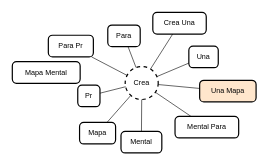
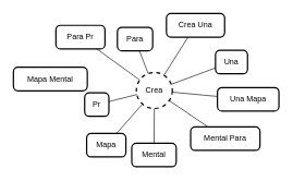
  <mxCell id="0" />
  <mxCell id="1" parent="0" />
  <mxCell id="2" value="Crea" style="ellipse;aspect=fixed;strokeWidth=2;whiteSpace=wrap;dashed=1;" vertex="1" parent="1"><mxGeometry x="208" y="110" width="55" height="55" as="geometry" /></mxCell>
- <mxCell id="3" value="Una" style="rounded=1;absoluteArcSize=1;arcSize=14;whiteSpace=wrap;strokeWidth=2;" vertex="1" parent="1"><mxGeometry x="314" y="76" width="49" height="36" as="geometry" /></mxCell>
+ <mxCell id="3" value="Una" style="rounded=1;absoluteArcSize=1;arcSize=14;whiteSpace=wrap;strokeWidth=2;" vertex="1" parent="1"><mxGeometry x="329" y="76" width="49" height="36" as="geometry" /></mxCell>
  <mxCell id="4" value="Mapa" style="rounded=1;absoluteArcSize=1;arcSize=14;whiteSpace=wrap;strokeWidth=2;" vertex="1" parent="1"><mxGeometry x="132" y="203" width="60" height="36" as="geometry" /></mxCell>
  <mxCell id="5" value="Mental" style="rounded=1;absoluteArcSize=1;arcSize=14;whiteSpace=wrap;strokeWidth=2;" vertex="1" parent="1"><mxGeometry x="201" y="218" width="68" height="36" as="geometry" /></mxCell>
  <mxCell id="6" value="Para" style="rounded=1;absoluteArcSize=1;arcSize=14;whiteSpace=wrap;strokeWidth=2;" vertex="1" parent="1"><mxGeometry x="179" y="41" width="54" height="36" as="geometry" /></mxCell>
  <mxCell id="7" value="Pr" style="rounded=1;absoluteArcSize=1;arcSize=14;whiteSpace=wrap;strokeWidth=2;" vertex="1" parent="1"><mxGeometry x="129" y="141" width="37" height="36" as="geometry" /></mxCell>
  <mxCell id="8" value="Crea     Una" style="rounded=1;absoluteArcSize=1;arcSize=14;whiteSpace=wrap;strokeWidth=2;" vertex="1" parent="1"><mxGeometry x="254" y="20" width="89" height="36" as="geometry" /></mxCell>
- <mxCell id="9" value="Una     Mapa" style="rounded=1;absoluteArcSize=1;arcSize=14;whiteSpace=wrap;strokeWidth=2;fillColor=#ffe6cc;" vertex="1" parent="1"><mxGeometry x="332" y="133" width="94" height="36" as="geometry" /></mxCell>
+ <mxCell id="9" value="Una     Mapa" style="rounded=1;absoluteArcSize=1;arcSize=14;whiteSpace=wrap;strokeWidth=2;" vertex="1" parent="1"><mxGeometry x="332" y="133" width="94" height="36" as="geometry" /></mxCell>
  <mxCell id="10" value="Mapa     Mental" style="rounded=1;absoluteArcSize=1;arcSize=14;whiteSpace=wrap;strokeWidth=2;" vertex="1" parent="1"><mxGeometry x="20" y="102" width="113" height="36" as="geometry" /></mxCell>
  <mxCell id="11" value="Mental     Para" style="rounded=1;absoluteArcSize=1;arcSize=14;whiteSpace=wrap;strokeWidth=2;" vertex="1" parent="1"><mxGeometry x="291" y="193" width="106" height="36" as="geometry" /></mxCell>
- <mxCell id="12" value="Para     Pr" style="rounded=1;absoluteArcSize=1;arcSize=14;whiteSpace=wrap;strokeWidth=2;" vertex="1" parent="1"><mxGeometry x="80" y="58" width="75" height="36" as="geometry" /></mxCell>
+ <mxCell id="12" value="Para     Pr" style="rounded=1;absoluteArcSize=1;arcSize=14;whiteSpace=wrap;strokeWidth=2;" vertex="1" parent="1"><mxGeometry x="85" y="38" width="75" height="36" as="geometry" /></mxCell>
  <mxCell id="13" style="endArrow=none" edge="1" parent="1" source="2" target="3"><mxGeometry relative="1" as="geometry" /></mxCell>
  <mxCell id="14" style="endArrow=none" edge="1" parent="1" source="2" target="4"><mxGeometry relative="1" as="geometry" /></mxCell>
  <mxCell id="15" style="endArrow=none" edge="1" parent="1" source="2" target="5"><mxGeometry relative="1" as="geometry" /></mxCell>
  <mxCell id="16" style="endArrow=none" edge="1" parent="1" source="2" target="6"><mxGeometry relative="1" as="geometry" /></mxCell>
  <mxCell id="17" style="endArrow=none" edge="1" parent="1" source="2" target="7"><mxGeometry relative="1" as="geometry" /></mxCell>
  <mxCell id="18" style="endArrow=none" edge="1" parent="1" source="2" target="8"><mxGeometry relative="1" as="geometry" /></mxCell>
  <mxCell id="19" style="endArrow=none" edge="1" parent="1" source="2" target="9"><mxGeometry relative="1" as="geometry" /></mxCell>
  <mxCell id="20" style="endArrow=none" edge="1" parent="1" source="2" target="11"><mxGeometry relative="1" as="geometry" /></mxCell>
  <mxCell id="21" style="endArrow=none" edge="1" parent="1" source="2" target="12"><mxGeometry relative="1" as="geometry" /></mxCell>
